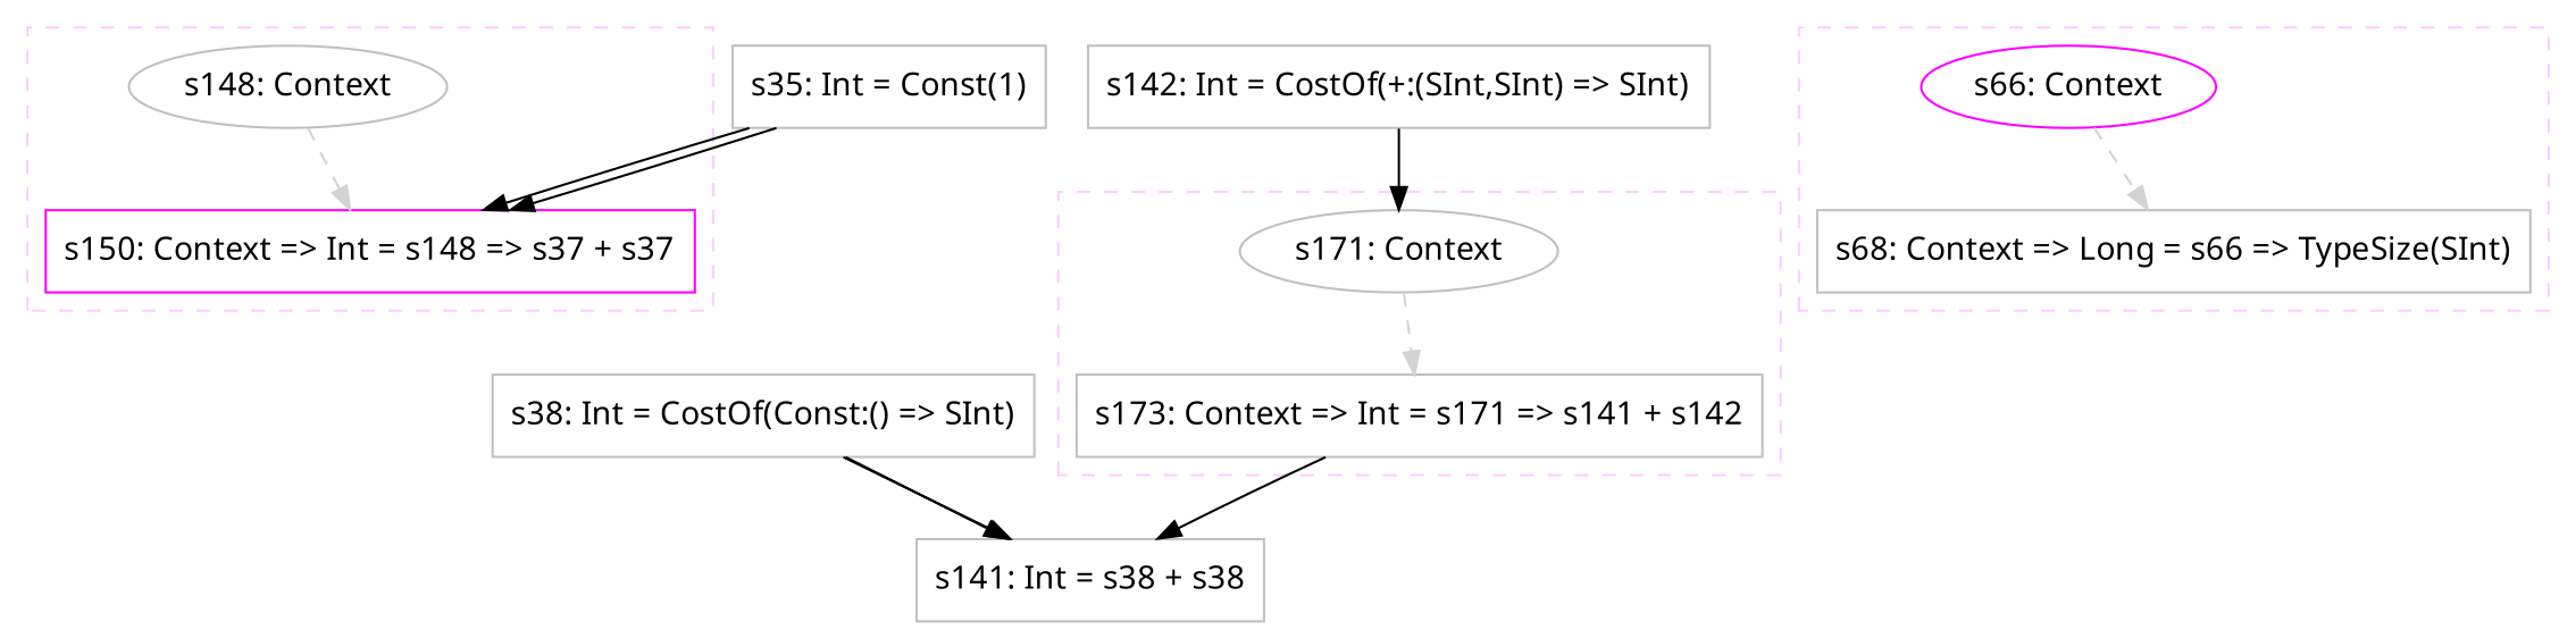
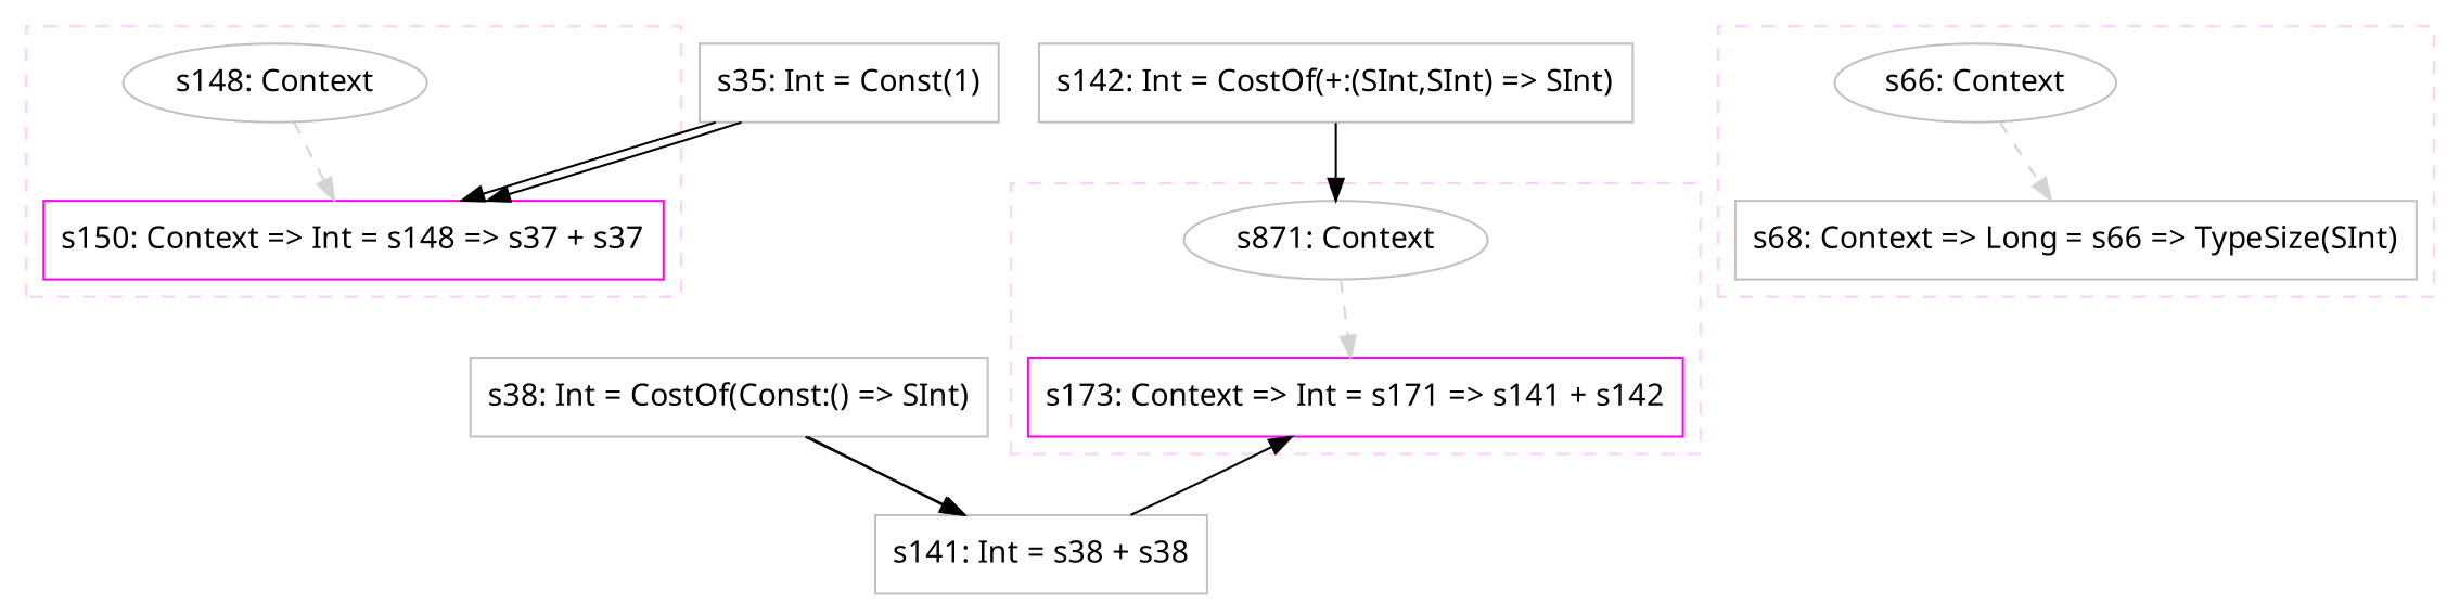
  digraph {
    concentrate=true
    fontname="Noto Sans"
    node [color=gray fillcolor=white fontname="Noto Sans" shape=box style=filled]
    edge [fontname="Noto Sans" style=solid]
    n1 [label="s148: Context" shape=oval]
    n2 [color=magenta label="s150: Context => Int = s148 => s37 + s37"]
-   n3 [label="s171: Context" shape=oval]
-   n4 [label="s173: Context => Int = s171 => s141 + s142"]
-   n5 [color=magenta label="s66: Context" shape=oval]
+   n3 [label="s871: Context" shape=oval]
+   n4 [color=magenta label="s173: Context => Int = s171 => s141 + s142"]
+   n5 [label="s66: Context" shape=oval]
    n6 [label="s68: Context => Long = s66 => TypeSize(SInt)"]
    n7 [label="s35: Int = Const(1)"]
    n8 [label="s38: Int = CostOf(Const:() => SInt)"]
    n9 [label="s141: Int = s38 + s38"]
    n10 [label="s142: Int = CostOf(+:(SInt,SInt) => SInt)"]
    subgraph cluster_1 {
      color="#FFCCFF"
      style=dashed
      subgraph sub_2 {
        color="#FFCCFF"
        rank=source
        style=dashed
        n1
      }
      subgraph sub_3 {
        color="#FFCCFF"
        rank=sink
        style=dashed
        n2
      }
    }
    subgraph cluster_4 {
      color="#FFCCFF"
      style=dashed
      subgraph sub_5 {
        color="#FFCCFF"
        rank=source
        style=dashed
        n3
      }
      subgraph sub_6 {
        color="#FFCCFF"
        rank=sink
        style=dashed
        n4
      }
    }
    subgraph cluster_7 {
      color="#FFCCFF"
      style=dashed
      subgraph sub_8 {
        color="#FFCCFF"
        rank=source
        style=dashed
        n5
      }
      subgraph sub_9 {
        color="#FFCCFF"
        rank=sink
        style=dashed
        n6
      }
    }
    n1 -> n2 [color=lightgray style=dashed weight=0]
    n3 -> n4 [color=lightgray style=dashed weight=0]
    n5 -> n6 [color=lightgray style=dashed weight=0]
    n7 -> n2
    n7 -> n2
    n8 -> n9
    n8 -> n9
-   n4 -> n9
+   n9 -> n4
    n10 -> n3
  }
